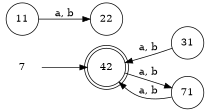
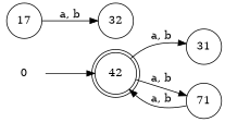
  digraph {
    rankdir=LR
    node [shape=circle]
-   0 [shape=none label=7]
+   0 [shape=none]
    n2 [label=42 shape=doublecircle]
-   n3 [label=11]
-   n4 [label=22]
+   n3 [label=17]
+   n4 [label=32]
    n5 [label=31]
    n6 [label=71]
    0 -> n2
    n2 -> n6 [label="a, b"]
    n3 -> n4 [label="a, b"]
-   n5 -> n2 [label="a, b"]
+   n2 -> n5 [label="a, b"]
    n6 -> n2 [label="a, b"]
  }
